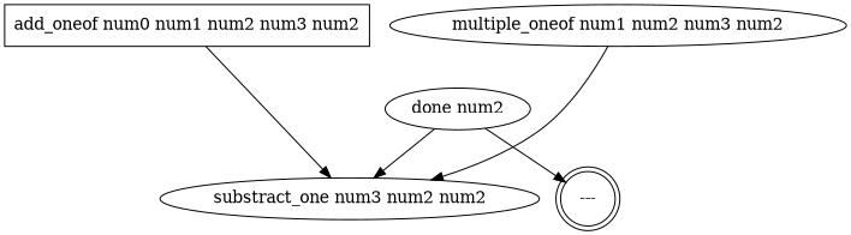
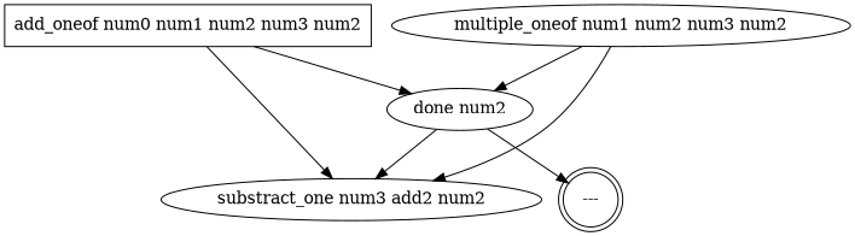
  digraph {
    n1 [label="---" shape=doublecircle]
    n2 [label="add_oneof num0 num1 num2 num3 num2" shape=box]
    n3 [label="done num2"]
-   n4 [label="substract_one num3 num2 num2"]
+   n4 [label="substract_one num3 add2 num2"]
    n5 [label="multiple_oneof num1 num2 num3 num2"]
+   n2 -> n3
    n2 -> n4
    n3 -> n1
    n3 -> n4
+   n5 -> n3
    n5 -> n4
  }
